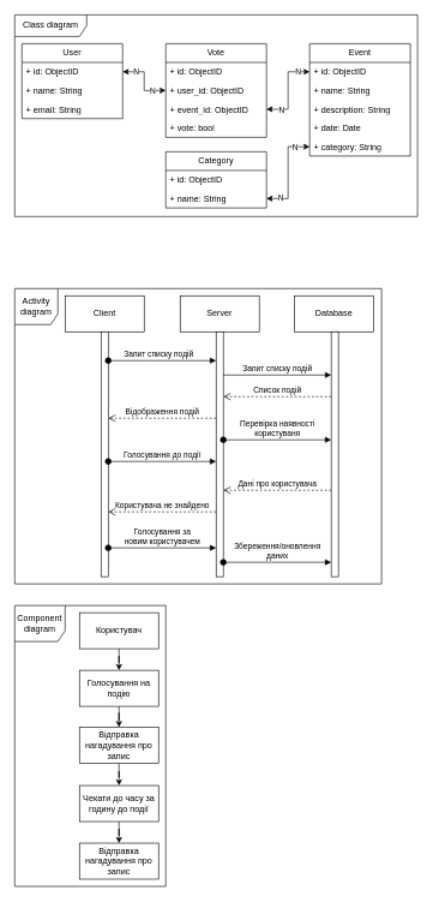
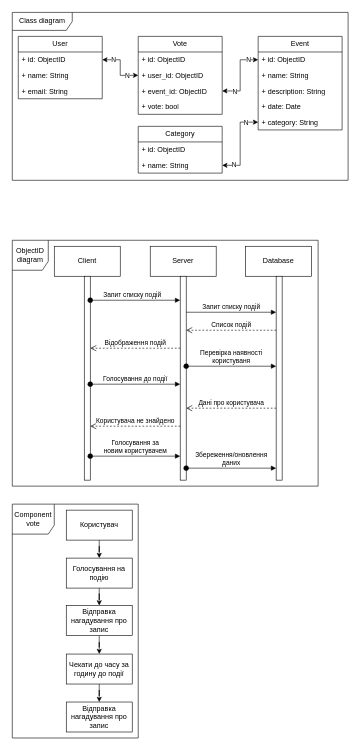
  <mxCell id="0" />
  <mxCell id="1" parent="0" />
  <mxCell id="2" value="" style="group" vertex="1" connectable="0" parent="1"><mxGeometry x="20" y="400" width="510" height="410" as="geometry" /></mxCell>
  <mxCell id="3" value="Client" style="html=1;whiteSpace=wrap;" vertex="1" parent="2"><mxGeometry x="70" y="10" width="110" height="50" as="geometry" /></mxCell>
  <mxCell id="4" value="" style="html=1;points=[[0,0,0,0,5],[0,1,0,0,-5],[1,0,0,0,5],[1,1,0,0,-5]];perimeter=orthogonalPerimeter;outlineConnect=0;targetShapes=umlLifeline;portConstraint=eastwest;newEdgeStyle={&quot;curved&quot;:0,&quot;rounded&quot;:0};" vertex="1" parent="2"><mxGeometry x="120" y="60" width="10" height="340" as="geometry" /></mxCell>
  <mxCell id="5" value="Server" style="html=1;whiteSpace=wrap;" vertex="1" parent="2"><mxGeometry x="230" y="10" width="110" height="50" as="geometry" /></mxCell>
  <mxCell id="6" value="Database" style="html=1;whiteSpace=wrap;" vertex="1" parent="2"><mxGeometry x="389" y="10" width="110" height="50" as="geometry" /></mxCell>
  <mxCell id="7" value="" style="html=1;points=[[0,0,0,0,5],[0,1,0,0,-5],[1,0,0,0,5],[1,1,0,0,-5]];perimeter=orthogonalPerimeter;outlineConnect=0;targetShapes=umlLifeline;portConstraint=eastwest;newEdgeStyle={&quot;curved&quot;:0,&quot;rounded&quot;:0};" vertex="1" parent="2"><mxGeometry x="280" y="60" width="10" height="340" as="geometry" /></mxCell>
  <mxCell id="8" value="" style="html=1;points=[[0,0,0,0,5],[0,1,0,0,-5],[1,0,0,0,5],[1,1,0,0,-5]];perimeter=orthogonalPerimeter;outlineConnect=0;targetShapes=umlLifeline;portConstraint=eastwest;newEdgeStyle={&quot;curved&quot;:0,&quot;rounded&quot;:0};" vertex="1" parent="2"><mxGeometry x="440" y="60" width="10" height="340" as="geometry" /></mxCell>
  <mxCell id="9" value="Запит списку подій" style="html=1;verticalAlign=bottom;startArrow=oval;endArrow=block;startSize=8;curved=0;rounded=0;" edge="1" target="7" parent="2" source="4"><mxGeometry x="-0.067" relative="1" as="geometry"><mxPoint x="170" y="125" as="sourcePoint" /><mxPoint x="240" y="125" as="targetPoint" /><Array as="points"><mxPoint x="190" y="100" /></Array><mxPoint as="offset" /></mxGeometry></mxCell>
  <mxCell id="10" value="Запит списку подій" style="html=1;verticalAlign=bottom;endArrow=block;curved=0;rounded=0;" edge="1" target="8" parent="2" source="7"><mxGeometry relative="1" as="geometry"><mxPoint x="319" y="125" as="sourcePoint" /><mxPoint x="389" y="125" as="targetPoint" /><Array as="points"><mxPoint x="340" y="120" /></Array></mxGeometry></mxCell>
  <mxCell id="11" value="Список подій" style="html=1;verticalAlign=bottom;endArrow=open;dashed=1;endSize=8;curved=0;rounded=0;" edge="1" source="8" parent="2" target="7"><mxGeometry relative="1" as="geometry"><mxPoint x="319" y="195" as="targetPoint" /><mxPoint x="389" y="195" as="sourcePoint" /><Array as="points"><mxPoint x="360" y="150" /></Array></mxGeometry></mxCell>
  <mxCell id="12" value="Відображення подій" style="html=1;verticalAlign=bottom;endArrow=open;dashed=1;endSize=8;curved=0;rounded=0;" edge="1" parent="2"><mxGeometry relative="1" as="geometry"><mxPoint x="130" y="180" as="targetPoint" /><mxPoint x="280" y="180" as="sourcePoint" /><Array as="points"><mxPoint x="200" y="180" /></Array></mxGeometry></mxCell>
  <mxCell id="13" value="Голосування до події" style="html=1;verticalAlign=bottom;startArrow=oval;startFill=1;endArrow=block;startSize=8;curved=0;rounded=0;entryX=0;entryY=0.342;entryDx=0;entryDy=0;entryPerimeter=0;" edge="1" parent="2" source="4"><mxGeometry width="60" relative="1" as="geometry"><mxPoint x="135.83" y="240.0" as="sourcePoint" /><mxPoint x="280" y="240.0" as="targetPoint" /></mxGeometry></mxCell>
  <mxCell id="14" value="Перевірка наявності&lt;div&gt;користуваня&lt;/div&gt;" style="html=1;verticalAlign=bottom;startArrow=oval;startFill=1;endArrow=block;startSize=8;curved=0;rounded=0;exitX=1;exitY=0.378;exitDx=0;exitDy=0;exitPerimeter=0;" edge="1" parent="2"><mxGeometry width="60" relative="1" as="geometry"><mxPoint x="290" y="210" as="sourcePoint" /><mxPoint x="440" y="210" as="targetPoint" /></mxGeometry></mxCell>
  <mxCell id="15" value="Дані про користувача" style="html=1;verticalAlign=bottom;endArrow=open;dashed=1;endSize=8;curved=0;rounded=0;" edge="1" parent="2"><mxGeometry relative="1" as="geometry"><mxPoint x="290" y="280" as="targetPoint" /><mxPoint x="440" y="280" as="sourcePoint" /><Array as="points"><mxPoint x="360" y="280" /></Array></mxGeometry></mxCell>
  <mxCell id="16" value="Користувача не знайдено" style="html=1;verticalAlign=bottom;endArrow=open;dashed=1;endSize=8;curved=0;rounded=0;" edge="1" parent="2"><mxGeometry relative="1" as="geometry"><mxPoint x="130" y="310" as="targetPoint" /><mxPoint x="280" y="310" as="sourcePoint" /><Array as="points"><mxPoint x="200" y="310" /></Array></mxGeometry></mxCell>
  <mxCell id="17" value="Голосування за&lt;div&gt;новим користувачем&lt;/div&gt;" style="html=1;verticalAlign=bottom;startArrow=oval;startFill=1;endArrow=block;startSize=8;curved=0;rounded=0;" edge="1" parent="2"><mxGeometry width="60" relative="1" as="geometry"><mxPoint x="130" y="360" as="sourcePoint" /><mxPoint x="280" y="360" as="targetPoint" /></mxGeometry></mxCell>
  <mxCell id="18" value="Збереження/оновлення&lt;div&gt;даних&lt;/div&gt;" style="html=1;verticalAlign=bottom;startArrow=oval;startFill=1;endArrow=block;startSize=8;curved=0;rounded=0;" edge="1" parent="2"><mxGeometry width="60" relative="1" as="geometry"><mxPoint x="290" y="380" as="sourcePoint" /><mxPoint x="440" y="380" as="targetPoint" /></mxGeometry></mxCell>
- <mxCell id="19" value="Activity diagram" style="shape=umlFrame;whiteSpace=wrap;html=1;pointerEvents=0;width=60;height=50;" vertex="1" parent="2"><mxGeometry width="510" height="410" as="geometry" /></mxCell>
+ <mxCell id="19" value="ObjectID diagram" style="shape=umlFrame;whiteSpace=wrap;html=1;pointerEvents=0;width=60;height=50;" vertex="1" parent="2"><mxGeometry width="510" height="410" as="geometry" /></mxCell>
  <mxCell id="20" value="" style="group" vertex="1" connectable="0" parent="1"><mxGeometry x="20" y="20" width="560" height="280" as="geometry" /></mxCell>
  <mxCell id="21" value="User" style="swimlane;fontStyle=0;childLayout=stackLayout;horizontal=1;startSize=26;fillColor=none;horizontalStack=0;resizeParent=1;resizeParentMax=0;resizeLast=0;collapsible=1;marginBottom=0;whiteSpace=wrap;html=1;" vertex="1" parent="20"><mxGeometry x="10" y="40" width="140" height="104" as="geometry" /></mxCell>
  <mxCell id="22" value="+ id: ObjectID" style="text;strokeColor=none;fillColor=none;align=left;verticalAlign=top;spacingLeft=4;spacingRight=4;overflow=hidden;rotatable=0;points=[[0,0.5],[1,0.5]];portConstraint=eastwest;whiteSpace=wrap;html=1;" vertex="1" parent="21"><mxGeometry y="26" width="140" height="26" as="geometry" /></mxCell>
  <mxCell id="23" value="+ name: String" style="text;strokeColor=none;fillColor=none;align=left;verticalAlign=top;spacingLeft=4;spacingRight=4;overflow=hidden;rotatable=0;points=[[0,0.5],[1,0.5]];portConstraint=eastwest;whiteSpace=wrap;html=1;" vertex="1" parent="21"><mxGeometry y="52" width="140" height="26" as="geometry" /></mxCell>
  <mxCell id="24" value="+ email: String" style="text;strokeColor=none;fillColor=none;align=left;verticalAlign=top;spacingLeft=4;spacingRight=4;overflow=hidden;rotatable=0;points=[[0,0.5],[1,0.5]];portConstraint=eastwest;whiteSpace=wrap;html=1;" vertex="1" parent="21"><mxGeometry y="78" width="140" height="26" as="geometry" /></mxCell>
  <mxCell id="25" value="Event" style="swimlane;fontStyle=0;childLayout=stackLayout;horizontal=1;startSize=26;fillColor=none;horizontalStack=0;resizeParent=1;resizeParentMax=0;resizeLast=0;collapsible=1;marginBottom=0;whiteSpace=wrap;html=1;" vertex="1" parent="20"><mxGeometry x="410" y="40" width="140" height="156" as="geometry" /></mxCell>
  <mxCell id="26" value="+ id: ObjectID" style="text;strokeColor=none;fillColor=none;align=left;verticalAlign=top;spacingLeft=4;spacingRight=4;overflow=hidden;rotatable=0;points=[[0,0.5],[1,0.5]];portConstraint=eastwest;whiteSpace=wrap;html=1;" vertex="1" parent="25"><mxGeometry y="26" width="140" height="26" as="geometry" /></mxCell>
  <mxCell id="27" value="+ name: String" style="text;strokeColor=none;fillColor=none;align=left;verticalAlign=top;spacingLeft=4;spacingRight=4;overflow=hidden;rotatable=0;points=[[0,0.5],[1,0.5]];portConstraint=eastwest;whiteSpace=wrap;html=1;" vertex="1" parent="25"><mxGeometry y="52" width="140" height="26" as="geometry" /></mxCell>
  <mxCell id="28" value="+ description: String" style="text;strokeColor=none;fillColor=none;align=left;verticalAlign=top;spacingLeft=4;spacingRight=4;overflow=hidden;rotatable=0;points=[[0,0.5],[1,0.5]];portConstraint=eastwest;whiteSpace=wrap;html=1;" vertex="1" parent="25"><mxGeometry y="78" width="140" height="26" as="geometry" /></mxCell>
  <mxCell id="29" value="+ date: Date" style="text;strokeColor=none;fillColor=none;align=left;verticalAlign=top;spacingLeft=4;spacingRight=4;overflow=hidden;rotatable=0;points=[[0,0.5],[1,0.5]];portConstraint=eastwest;whiteSpace=wrap;html=1;" vertex="1" parent="25"><mxGeometry y="104" width="140" height="26" as="geometry" /></mxCell>
  <mxCell id="30" value="+ category: String" style="text;strokeColor=none;fillColor=none;align=left;verticalAlign=top;spacingLeft=4;spacingRight=4;overflow=hidden;rotatable=0;points=[[0,0.5],[1,0.5]];portConstraint=eastwest;whiteSpace=wrap;html=1;" vertex="1" parent="25"><mxGeometry y="130" width="140" height="26" as="geometry" /></mxCell>
  <mxCell id="31" value="Vote" style="swimlane;fontStyle=0;childLayout=stackLayout;horizontal=1;startSize=26;fillColor=none;horizontalStack=0;resizeParent=1;resizeParentMax=0;resizeLast=0;collapsible=1;marginBottom=0;whiteSpace=wrap;html=1;" vertex="1" parent="20"><mxGeometry x="210" y="40" width="140" height="130" as="geometry" /></mxCell>
  <mxCell id="32" value="+ id: ObjectID" style="text;strokeColor=none;fillColor=none;align=left;verticalAlign=top;spacingLeft=4;spacingRight=4;overflow=hidden;rotatable=0;points=[[0,0.5],[1,0.5]];portConstraint=eastwest;whiteSpace=wrap;html=1;" vertex="1" parent="31"><mxGeometry y="26" width="140" height="26" as="geometry" /></mxCell>
  <mxCell id="33" value="+ user_id: ObjectID" style="text;strokeColor=none;fillColor=none;align=left;verticalAlign=top;spacingLeft=4;spacingRight=4;overflow=hidden;rotatable=0;points=[[0,0.5],[1,0.5]];portConstraint=eastwest;whiteSpace=wrap;html=1;" vertex="1" parent="31"><mxGeometry y="52" width="140" height="26" as="geometry" /></mxCell>
  <mxCell id="34" value="+ event_id: ObjectID" style="text;strokeColor=none;fillColor=none;align=left;verticalAlign=top;spacingLeft=4;spacingRight=4;overflow=hidden;rotatable=0;points=[[0,0.5],[1,0.5]];portConstraint=eastwest;whiteSpace=wrap;html=1;" vertex="1" parent="31"><mxGeometry y="78" width="140" height="26" as="geometry" /></mxCell>
  <mxCell id="35" value="+ vote: bool" style="text;strokeColor=none;fillColor=none;align=left;verticalAlign=top;spacingLeft=4;spacingRight=4;overflow=hidden;rotatable=0;points=[[0,0.5],[1,0.5]];portConstraint=eastwest;whiteSpace=wrap;html=1;" vertex="1" parent="31"><mxGeometry y="104" width="140" height="26" as="geometry" /></mxCell>
  <mxCell id="36" value="Category" style="swimlane;fontStyle=0;childLayout=stackLayout;horizontal=1;startSize=26;fillColor=none;horizontalStack=0;resizeParent=1;resizeParentMax=0;resizeLast=0;collapsible=1;marginBottom=0;whiteSpace=wrap;html=1;" vertex="1" parent="20"><mxGeometry x="210" y="190" width="140" height="78" as="geometry" /></mxCell>
  <mxCell id="37" value="+ id: ObjectID" style="text;strokeColor=none;fillColor=none;align=left;verticalAlign=top;spacingLeft=4;spacingRight=4;overflow=hidden;rotatable=0;points=[[0,0.5],[1,0.5]];portConstraint=eastwest;whiteSpace=wrap;html=1;" vertex="1" parent="36"><mxGeometry y="26" width="140" height="26" as="geometry" /></mxCell>
  <mxCell id="38" value="+ name: String" style="text;strokeColor=none;fillColor=none;align=left;verticalAlign=top;spacingLeft=4;spacingRight=4;overflow=hidden;rotatable=0;points=[[0,0.5],[1,0.5]];portConstraint=eastwest;whiteSpace=wrap;html=1;" vertex="1" parent="36"><mxGeometry y="52" width="140" height="26" as="geometry" /></mxCell>
  <mxCell id="39" style="edgeStyle=orthogonalEdgeStyle;rounded=0;orthogonalLoop=1;jettySize=auto;html=1;startArrow=classic;startFill=1;" edge="1" parent="20" source="30" target="38"><mxGeometry relative="1" as="geometry" /></mxCell>
  <mxCell id="40" value="N" style="edgeLabel;html=1;align=center;verticalAlign=middle;resizable=0;points=[];" vertex="1" connectable="0" parent="39"><mxGeometry x="-0.81" relative="1" as="geometry"><mxPoint x="-8" as="offset" /></mxGeometry></mxCell>
  <mxCell id="41" value="N" style="edgeLabel;html=1;align=center;verticalAlign=middle;resizable=0;points=[];" vertex="1" connectable="0" parent="39"><mxGeometry x="0.714" y="-1" relative="1" as="geometry"><mxPoint as="offset" /></mxGeometry></mxCell>
  <mxCell id="42" style="edgeStyle=orthogonalEdgeStyle;rounded=0;orthogonalLoop=1;jettySize=auto;html=1;startArrow=classic;startFill=1;" edge="1" parent="20" source="33" target="22"><mxGeometry relative="1" as="geometry" /></mxCell>
  <mxCell id="43" value="N" style="edgeLabel;html=1;align=center;verticalAlign=middle;resizable=0;points=[];" vertex="1" connectable="0" parent="42"><mxGeometry x="-0.831" relative="1" as="geometry"><mxPoint x="-12" as="offset" /></mxGeometry></mxCell>
  <mxCell id="44" value="N" style="edgeLabel;html=1;align=center;verticalAlign=middle;resizable=0;points=[];" vertex="1" connectable="0" parent="42"><mxGeometry x="0.571" relative="1" as="geometry"><mxPoint as="offset" /></mxGeometry></mxCell>
  <mxCell id="45" style="edgeStyle=orthogonalEdgeStyle;rounded=0;orthogonalLoop=1;jettySize=auto;html=1;startArrow=classic;startFill=1;" edge="1" parent="20" source="34" target="26"><mxGeometry relative="1" as="geometry" /></mxCell>
  <mxCell id="46" value="N" style="edgeLabel;html=1;align=center;verticalAlign=middle;resizable=0;points=[];" vertex="1" connectable="0" parent="45"><mxGeometry x="0.691" relative="1" as="geometry"><mxPoint as="offset" /></mxGeometry></mxCell>
  <mxCell id="47" value="N" style="edgeLabel;html=1;align=center;verticalAlign=middle;resizable=0;points=[];" vertex="1" connectable="0" parent="45"><mxGeometry x="-0.841" y="-1" relative="1" as="geometry"><mxPoint x="11" as="offset" /></mxGeometry></mxCell>
  <mxCell id="48" value="&lt;span style=&quot;text-wrap: nowrap;&quot;&gt;Class diagram&lt;/span&gt;" style="shape=umlFrame;whiteSpace=wrap;html=1;pointerEvents=0;width=100;height=30;fillStyle=solid;" vertex="1" parent="20"><mxGeometry width="560" height="280" as="geometry" /></mxCell>
  <mxCell id="49" value="" style="group" vertex="1" connectable="0" parent="1"><mxGeometry x="20" y="840" width="210" height="390" as="geometry" /></mxCell>
  <mxCell id="50" style="edgeStyle=orthogonalEdgeStyle;rounded=0;orthogonalLoop=1;jettySize=auto;html=1;" edge="1" parent="49" source="51" target="53"><mxGeometry relative="1" as="geometry" /></mxCell>
  <mxCell id="51" value="Користувач" style="html=1;whiteSpace=wrap;" vertex="1" parent="49"><mxGeometry x="90" y="10" width="110" height="50" as="geometry" /></mxCell>
  <mxCell id="52" style="edgeStyle=orthogonalEdgeStyle;rounded=0;orthogonalLoop=1;jettySize=auto;html=1;" edge="1" parent="49" source="53" target="55"><mxGeometry relative="1" as="geometry" /></mxCell>
  <mxCell id="53" value="Голосування на подію" style="html=1;whiteSpace=wrap;" vertex="1" parent="49"><mxGeometry x="90" y="90" width="110" height="50" as="geometry" /></mxCell>
  <mxCell id="54" style="edgeStyle=orthogonalEdgeStyle;rounded=0;orthogonalLoop=1;jettySize=auto;html=1;" edge="1" parent="49" source="55" target="57"><mxGeometry relative="1" as="geometry" /></mxCell>
  <mxCell id="55" value="Відправка нагадування про запис" style="html=1;whiteSpace=wrap;" vertex="1" parent="49"><mxGeometry x="90" y="169" width="110" height="50" as="geometry" /></mxCell>
  <mxCell id="56" style="edgeStyle=orthogonalEdgeStyle;rounded=0;orthogonalLoop=1;jettySize=auto;html=1;" edge="1" parent="49" source="57" target="58"><mxGeometry relative="1" as="geometry" /></mxCell>
  <mxCell id="57" value="Чекати до часу за годину до події" style="html=1;whiteSpace=wrap;" vertex="1" parent="49"><mxGeometry x="90" y="250" width="110" height="50" as="geometry" /></mxCell>
  <mxCell id="58" value="Відправка нагадування про запис" style="html=1;whiteSpace=wrap;" vertex="1" parent="49"><mxGeometry x="90" y="330" width="110" height="50" as="geometry" /></mxCell>
- <mxCell id="59" value="Component diagram" style="shape=umlFrame;whiteSpace=wrap;html=1;pointerEvents=0;width=70;height=50;" vertex="1" parent="49"><mxGeometry width="210" height="390" as="geometry" /></mxCell>
+ <mxCell id="59" value="Component vote" style="shape=umlFrame;whiteSpace=wrap;html=1;pointerEvents=0;width=70;height=50;" vertex="1" parent="49"><mxGeometry width="210" height="390" as="geometry" /></mxCell>
